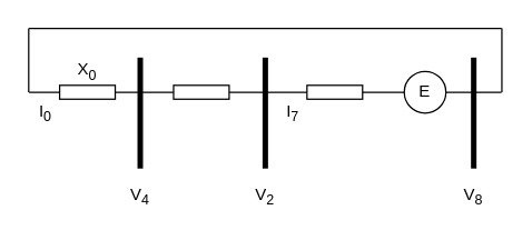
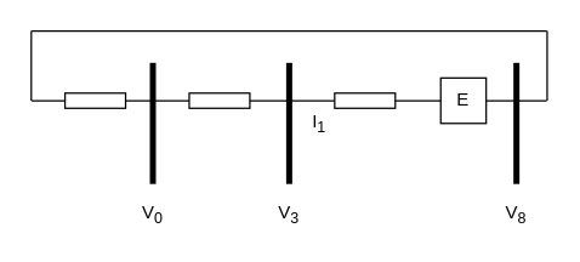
  <mxCell id="0" />
  <mxCell id="1" parent="0" />
  <mxCell id="2" value="" style="endArrow=none;html=1;strokeWidth=1;shape=link;width=340.5;" parent="1" edge="1"><mxGeometry width="50" height="50" relative="1" as="geometry"><mxPoint x="190" y="66" as="sourcePoint" /><mxPoint x="190" y="20" as="targetPoint" /></mxGeometry></mxCell>
  <mxCell id="3" value="" style="endArrow=none;html=1;strokeWidth=1;shape=link;width=46;" parent="1" edge="1"><mxGeometry width="50" height="50" relative="1" as="geometry"><mxPoint x="20" y="43" as="sourcePoint" /><mxPoint x="360" y="43" as="targetPoint" /></mxGeometry></mxCell>
  <mxCell id="4" value="" style="rounded=0;whiteSpace=wrap;html=1;" parent="1" vertex="1"><mxGeometry x="42" y="61" width="40" height="10" as="geometry" /></mxCell>
- <mxCell id="5" value="X&lt;sub&gt;0&lt;/sub&gt;" style="text;html=1;strokeColor=none;fillColor=none;align=center;verticalAlign=middle;whiteSpace=wrap;rounded=0;" parent="1" vertex="1"><mxGeometry x="52" y="41" width="20" height="20" as="geometry" /></mxCell>
  <mxCell id="6" value="" style="endArrow=none;html=1;strokeWidth=4;" parent="1" edge="1"><mxGeometry width="50" height="50" relative="1" as="geometry"><mxPoint x="100" y="121" as="sourcePoint" /><mxPoint x="100" y="41" as="targetPoint" /></mxGeometry></mxCell>
- <mxCell id="7" value="E" style="ellipse;whiteSpace=wrap;html=1;aspect=fixed;" parent="1" vertex="1"><mxGeometry x="290" y="51" width="30" height="30" as="geometry" /></mxCell>
+ <mxCell id="7" value="E" style="whiteSpace=wrap;html=1;aspect=fixed;rounded=0;" parent="1" vertex="1"><mxGeometry x="290" y="51" width="30" height="30" as="geometry" /></mxCell>
  <mxCell id="8" value="" style="endArrow=none;html=1;strokeWidth=4;" parent="1" edge="1"><mxGeometry width="50" height="50" relative="1" as="geometry"><mxPoint x="190" y="121" as="sourcePoint" /><mxPoint x="190" y="41" as="targetPoint" /></mxGeometry></mxCell>
  <mxCell id="9" value="" style="endArrow=none;html=1;strokeWidth=4;" parent="1" edge="1"><mxGeometry width="50" height="50" relative="1" as="geometry"><mxPoint x="340" y="121" as="sourcePoint" /><mxPoint x="340" y="41" as="targetPoint" /></mxGeometry></mxCell>
  <mxCell id="10" value="" style="rounded=0;whiteSpace=wrap;html=1;" parent="1" vertex="1"><mxGeometry x="220" y="61" width="40" height="10" as="geometry" /></mxCell>
  <mxCell id="11" value="" style="rounded=0;whiteSpace=wrap;html=1;" parent="1" vertex="1"><mxGeometry x="124" y="61" width="40" height="10" as="geometry" /></mxCell>
- <mxCell id="12" value="V&lt;sub&gt;2&lt;/sub&gt;" style="text;html=1;strokeColor=none;fillColor=none;align=center;verticalAlign=middle;whiteSpace=wrap;rounded=0;" parent="1" vertex="1"><mxGeometry x="180" y="131" width="20" height="20" as="geometry" /></mxCell>
- <mxCell id="13" value="V&lt;sub&gt;4&lt;/sub&gt;" style="text;html=1;strokeColor=none;fillColor=none;align=center;verticalAlign=middle;whiteSpace=wrap;rounded=0;" parent="1" vertex="1"><mxGeometry x="90" y="131" width="20" height="20" as="geometry" /></mxCell>
+ <mxCell id="12" value="V&lt;sub&gt;3&lt;/sub&gt;" style="text;html=1;strokeColor=none;fillColor=none;align=center;verticalAlign=middle;whiteSpace=wrap;rounded=0;" parent="1" vertex="1"><mxGeometry x="180" y="131" width="20" height="20" as="geometry" /></mxCell>
+ <mxCell id="13" value="V&lt;sub&gt;0&lt;/sub&gt;" style="text;html=1;strokeColor=none;fillColor=none;align=center;verticalAlign=middle;whiteSpace=wrap;rounded=0;" parent="1" vertex="1"><mxGeometry x="90" y="131" width="20" height="20" as="geometry" /></mxCell>
  <mxCell id="14" value="V&lt;sub&gt;8&lt;/sub&gt;" style="text;html=1;strokeColor=none;fillColor=none;align=center;verticalAlign=middle;whiteSpace=wrap;rounded=0;" parent="1" vertex="1"><mxGeometry x="330" y="131" width="20" height="20" as="geometry" /></mxCell>
- <mxCell id="15" value="I&lt;sub&gt;0&lt;/sub&gt;" style="text;html=1;strokeColor=none;fillColor=none;align=center;verticalAlign=middle;whiteSpace=wrap;rounded=0;" parent="1" vertex="1"><mxGeometry x="22" y="71" width="20" height="20" as="geometry" /></mxCell>
- <mxCell id="16" value="I&lt;sub&gt;7&lt;/sub&gt;" style="text;html=1;strokeColor=none;fillColor=none;align=center;verticalAlign=middle;whiteSpace=wrap;rounded=0;" parent="1" vertex="1"><mxGeometry x="200" y="71" width="20" height="20" as="geometry" /></mxCell>
+ <mxCell id="16" value="I&lt;sub&gt;1&lt;/sub&gt;" style="text;html=1;strokeColor=none;fillColor=none;align=center;verticalAlign=middle;whiteSpace=wrap;rounded=0;" parent="1" vertex="1"><mxGeometry x="200" y="71" width="20" height="20" as="geometry" /></mxCell>
